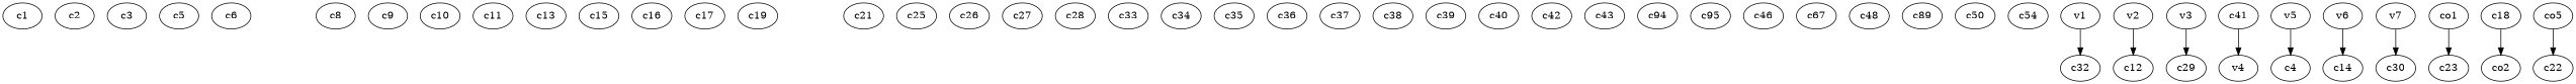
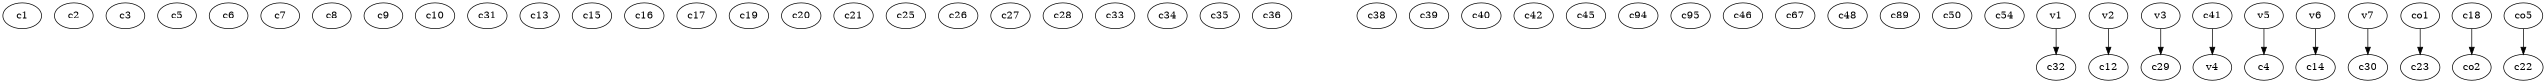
  strict digraph {
    edge [weight=1]
    c1
    c2
    c3
    c5
    c6
+   c7
    c8
    c9
    c10
-   c11
+   c11 [label=c31]
    c13
    c15
    c16
    c17
    c19
+   c20
    c21
    c25
    c26
    c27
    c28
    c33
    c34
    c35
    c36
-   c37
    c38
    c39
    c40
    c42
-   c43
+   c43 [label=c45]
    n32 [label=c94]
    n33 [label=c95]
    c46
    n35 [label=c67]
    c48
    n37 [label=c89]
    c50
    n39 [label=c54]
    v1
    c32
    v2
    c12
    v3
    c29
    c41
    v4
    v5
    c4
    v6
    c14
    v7
    c30
    co1
    c23
    c18
    co2
    n58 [label=co5]
    c22
    v1 -> c32
    v2 -> c12
    v3 -> c29
    c41 -> v4
    v5 -> c4
    v6 -> c14
    v7 -> c30
    co1 -> c23
    c18 -> co2
    n58 -> c22
  }
